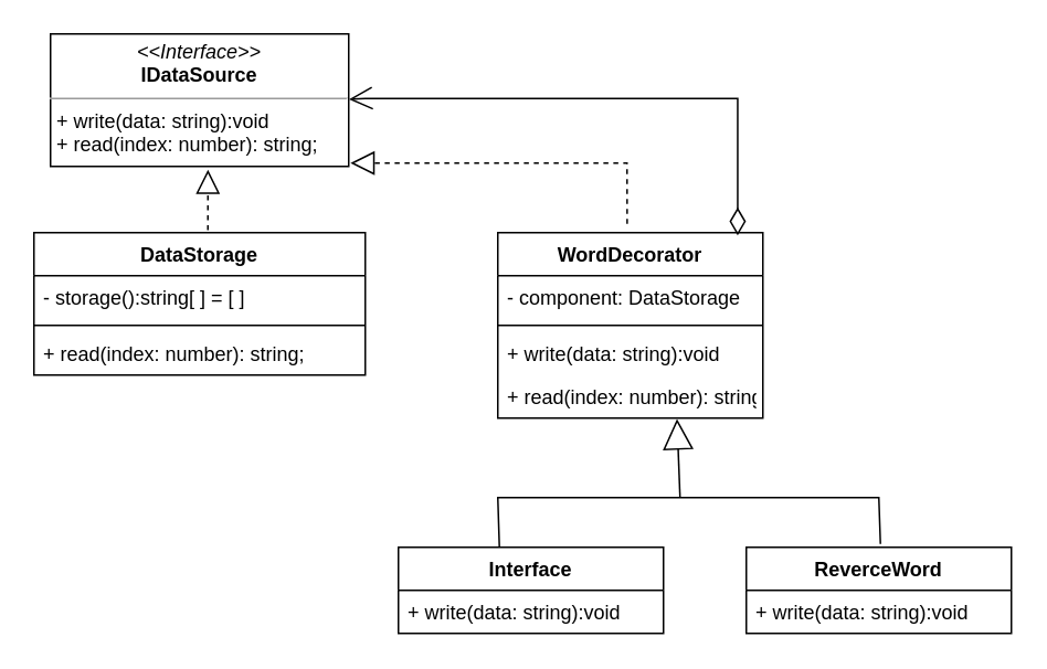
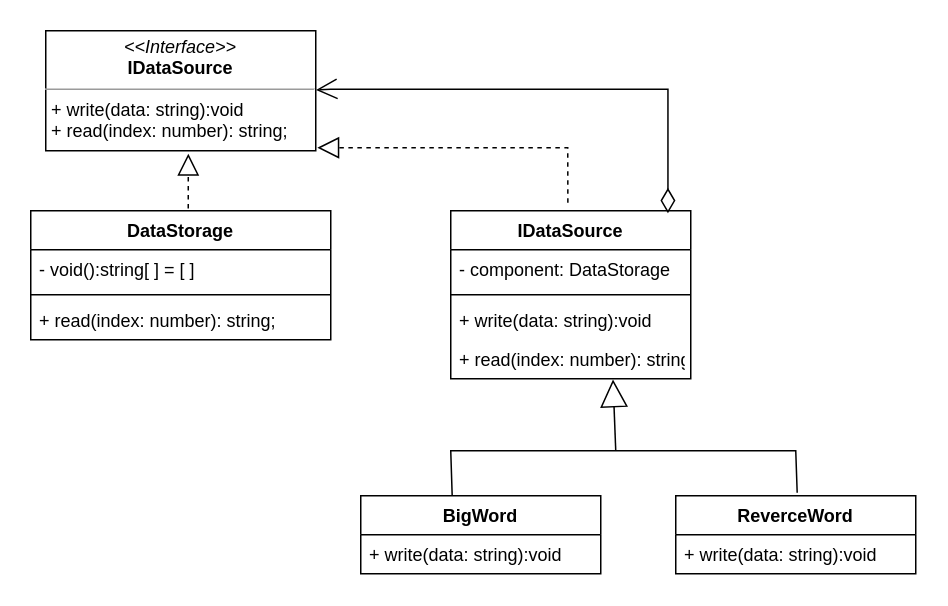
  <mxCell id="0" />
  <mxCell id="1" parent="0" />
  <mxCell id="2" value="&lt;p style=&quot;margin:0px;margin-top:4px;text-align:center;&quot;&gt;&lt;i&gt;&amp;lt;&amp;lt;Interface&amp;gt;&amp;gt;&lt;/i&gt;&lt;br&gt;&lt;b&gt;IDataSource&lt;/b&gt;&lt;/p&gt;&lt;hr size=&quot;1&quot;&gt;&lt;p style=&quot;margin:0px;margin-left:4px;&quot;&gt;+ write(data: string):void&lt;br&gt;+ read(index: number): string;&lt;/p&gt;" style="verticalAlign=top;align=left;overflow=fill;fontSize=12;fontFamily=Helvetica;html=1;" parent="1" vertex="1"><mxGeometry x="30" y="20" width="180" height="80" as="geometry" /></mxCell>
  <mxCell id="3" value="DataStorage" style="swimlane;fontStyle=1;align=center;verticalAlign=top;childLayout=stackLayout;horizontal=1;startSize=26;horizontalStack=0;resizeParent=1;resizeParentMax=0;resizeLast=0;collapsible=1;marginBottom=0;" parent="1" vertex="1"><mxGeometry x="20" y="140" width="200" height="86" as="geometry" /></mxCell>
- <mxCell id="4" value="- storage():string[ ] = [ ]" style="text;strokeColor=none;fillColor=none;align=left;verticalAlign=top;spacingLeft=4;spacingRight=4;overflow=hidden;rotatable=0;points=[[0,0.5],[1,0.5]];portConstraint=eastwest;" parent="3" vertex="1"><mxGeometry y="26" width="200" height="26" as="geometry" /></mxCell>
+ <mxCell id="4" value="- void():string[ ] = [ ]" style="text;strokeColor=none;fillColor=none;align=left;verticalAlign=top;spacingLeft=4;spacingRight=4;overflow=hidden;rotatable=0;points=[[0,0.5],[1,0.5]];portConstraint=eastwest;" parent="3" vertex="1"><mxGeometry y="26" width="200" height="26" as="geometry" /></mxCell>
  <mxCell id="5" value="" style="line;strokeWidth=1;fillColor=none;align=left;verticalAlign=middle;spacingTop=-1;spacingLeft=3;spacingRight=3;rotatable=0;labelPosition=right;points=[];portConstraint=eastwest;strokeColor=inherit;" parent="3" vertex="1"><mxGeometry y="52" width="200" height="8" as="geometry" /></mxCell>
  <mxCell id="6" value="+ read(index: number): string;" style="text;strokeColor=none;fillColor=none;align=left;verticalAlign=top;spacingLeft=4;spacingRight=4;overflow=hidden;rotatable=0;points=[[0,0.5],[1,0.5]];portConstraint=eastwest;" parent="3" vertex="1"><mxGeometry y="60" width="200" height="26" as="geometry" /></mxCell>
  <mxCell id="7" value="" style="endArrow=block;dashed=1;endFill=0;endSize=12;html=1;rounded=0;entryX=0.528;entryY=1.025;entryDx=0;entryDy=0;entryPerimeter=0;exitX=0.525;exitY=-0.018;exitDx=0;exitDy=0;exitPerimeter=0;" parent="1" source="3" target="2" edge="1"><mxGeometry width="160" relative="1" as="geometry"><mxPoint x="250" y="190" as="sourcePoint" /><mxPoint x="410" y="190" as="targetPoint" /></mxGeometry></mxCell>
- <mxCell id="8" value="WordDecorator" style="swimlane;fontStyle=1;align=center;verticalAlign=top;childLayout=stackLayout;horizontal=1;startSize=26;horizontalStack=0;resizeParent=1;resizeParentMax=0;resizeLast=0;collapsible=1;marginBottom=0;" parent="1" vertex="1"><mxGeometry x="300" y="140" width="160" height="112" as="geometry" /></mxCell>
+ <mxCell id="8" value="IDataSource" style="swimlane;fontStyle=1;align=center;verticalAlign=top;childLayout=stackLayout;horizontal=1;startSize=26;horizontalStack=0;resizeParent=1;resizeParentMax=0;resizeLast=0;collapsible=1;marginBottom=0;" parent="1" vertex="1"><mxGeometry x="300" y="140" width="160" height="112" as="geometry" /></mxCell>
  <mxCell id="9" value="- component: DataStorage" style="text;strokeColor=none;fillColor=none;align=left;verticalAlign=top;spacingLeft=4;spacingRight=4;overflow=hidden;rotatable=0;points=[[0,0.5],[1,0.5]];portConstraint=eastwest;" parent="8" vertex="1"><mxGeometry y="26" width="160" height="26" as="geometry" /></mxCell>
  <mxCell id="10" value="" style="line;strokeWidth=1;fillColor=none;align=left;verticalAlign=middle;spacingTop=-1;spacingLeft=3;spacingRight=3;rotatable=0;labelPosition=right;points=[];portConstraint=eastwest;strokeColor=inherit;" parent="8" vertex="1"><mxGeometry y="52" width="160" height="8" as="geometry" /></mxCell>
  <mxCell id="11" value="+ write(data: string):void" style="text;strokeColor=none;fillColor=none;align=left;verticalAlign=top;spacingLeft=4;spacingRight=4;overflow=hidden;rotatable=0;points=[[0,0.5],[1,0.5]];portConstraint=eastwest;" parent="8" vertex="1"><mxGeometry y="60" width="160" height="26" as="geometry" /></mxCell>
  <mxCell id="12" value="+ read(index: number): string;" style="text;strokeColor=none;fillColor=none;align=left;verticalAlign=top;spacingLeft=4;spacingRight=4;overflow=hidden;rotatable=0;points=[[0,0.5],[1,0.5]];portConstraint=eastwest;" parent="8" vertex="1"><mxGeometry y="86" width="160" height="26" as="geometry" /></mxCell>
  <mxCell id="13" value="" style="endArrow=block;dashed=1;endFill=0;endSize=12;html=1;rounded=0;entryX=1.006;entryY=0.975;entryDx=0;entryDy=0;entryPerimeter=0;exitX=0.488;exitY=-0.047;exitDx=0;exitDy=0;exitPerimeter=0;" parent="1" source="8" target="2" edge="1"><mxGeometry width="160" relative="1" as="geometry"><mxPoint x="250" y="190" as="sourcePoint" /><mxPoint x="410" y="190" as="targetPoint" /><Array as="points"><mxPoint x="378" y="98" /></Array></mxGeometry></mxCell>
  <mxCell id="14" value="" style="endArrow=open;html=1;endSize=12;startArrow=diamondThin;startSize=14;startFill=0;edgeStyle=orthogonalEdgeStyle;align=left;verticalAlign=bottom;rounded=0;exitX=0.905;exitY=0.015;exitDx=0;exitDy=0;exitPerimeter=0;entryX=1.001;entryY=0.494;entryDx=0;entryDy=0;entryPerimeter=0;" parent="1" source="8" target="2" edge="1"><mxGeometry x="-0.779" y="-50" relative="1" as="geometry"><mxPoint x="290" y="220" as="sourcePoint" /><mxPoint x="220" y="50" as="targetPoint" /><Array as="points"><mxPoint x="445" y="59" /><mxPoint x="220" y="59" /></Array><mxPoint y="1" as="offset" /></mxGeometry></mxCell>
- <mxCell id="15" value="Interface" style="swimlane;fontStyle=1;align=center;verticalAlign=top;childLayout=stackLayout;horizontal=1;startSize=26;horizontalStack=0;resizeParent=1;resizeParentMax=0;resizeLast=0;collapsible=1;marginBottom=0;" parent="1" vertex="1"><mxGeometry x="240" y="330" width="160" height="52" as="geometry" /></mxCell>
+ <mxCell id="15" value="BigWord" style="swimlane;fontStyle=1;align=center;verticalAlign=top;childLayout=stackLayout;horizontal=1;startSize=26;horizontalStack=0;resizeParent=1;resizeParentMax=0;resizeLast=0;collapsible=1;marginBottom=0;" parent="1" vertex="1"><mxGeometry x="240" y="330" width="160" height="52" as="geometry" /></mxCell>
  <mxCell id="16" value="+ write(data: string):void" style="text;strokeColor=none;fillColor=none;align=left;verticalAlign=top;spacingLeft=4;spacingRight=4;overflow=hidden;rotatable=0;points=[[0,0.5],[1,0.5]];portConstraint=eastwest;" parent="15" vertex="1"><mxGeometry y="26" width="160" height="26" as="geometry" /></mxCell>
  <mxCell id="17" value="ReverceWord" style="swimlane;fontStyle=1;align=center;verticalAlign=top;childLayout=stackLayout;horizontal=1;startSize=26;horizontalStack=0;resizeParent=1;resizeParentMax=0;resizeLast=0;collapsible=1;marginBottom=0;" parent="1" vertex="1"><mxGeometry x="450" y="330" width="160" height="52" as="geometry" /></mxCell>
  <mxCell id="18" value="+ write(data: string):void" style="text;strokeColor=none;fillColor=none;align=left;verticalAlign=top;spacingLeft=4;spacingRight=4;overflow=hidden;rotatable=0;points=[[0,0.5],[1,0.5]];portConstraint=eastwest;" parent="17" vertex="1"><mxGeometry y="26" width="160" height="26" as="geometry" /></mxCell>
  <mxCell id="19" value="" style="endArrow=none;html=1;rounded=0;entryX=0.506;entryY=-0.038;entryDx=0;entryDy=0;entryPerimeter=0;exitX=0.381;exitY=0;exitDx=0;exitDy=0;exitPerimeter=0;" parent="1" source="15" target="17" edge="1"><mxGeometry width="50" height="50" relative="1" as="geometry"><mxPoint x="300" y="260" as="sourcePoint" /><mxPoint x="350" y="210" as="targetPoint" /><Array as="points"><mxPoint x="300" y="300" /><mxPoint x="530" y="300" /></Array></mxGeometry></mxCell>
  <mxCell id="20" value="" style="endArrow=block;endSize=16;endFill=0;html=1;rounded=0;entryX=0.676;entryY=1.019;entryDx=0;entryDy=0;entryPerimeter=0;" parent="1" target="12" edge="1"><mxGeometry width="160" relative="1" as="geometry"><mxPoint x="410" y="300" as="sourcePoint" /><mxPoint x="410" y="240" as="targetPoint" /></mxGeometry></mxCell>
